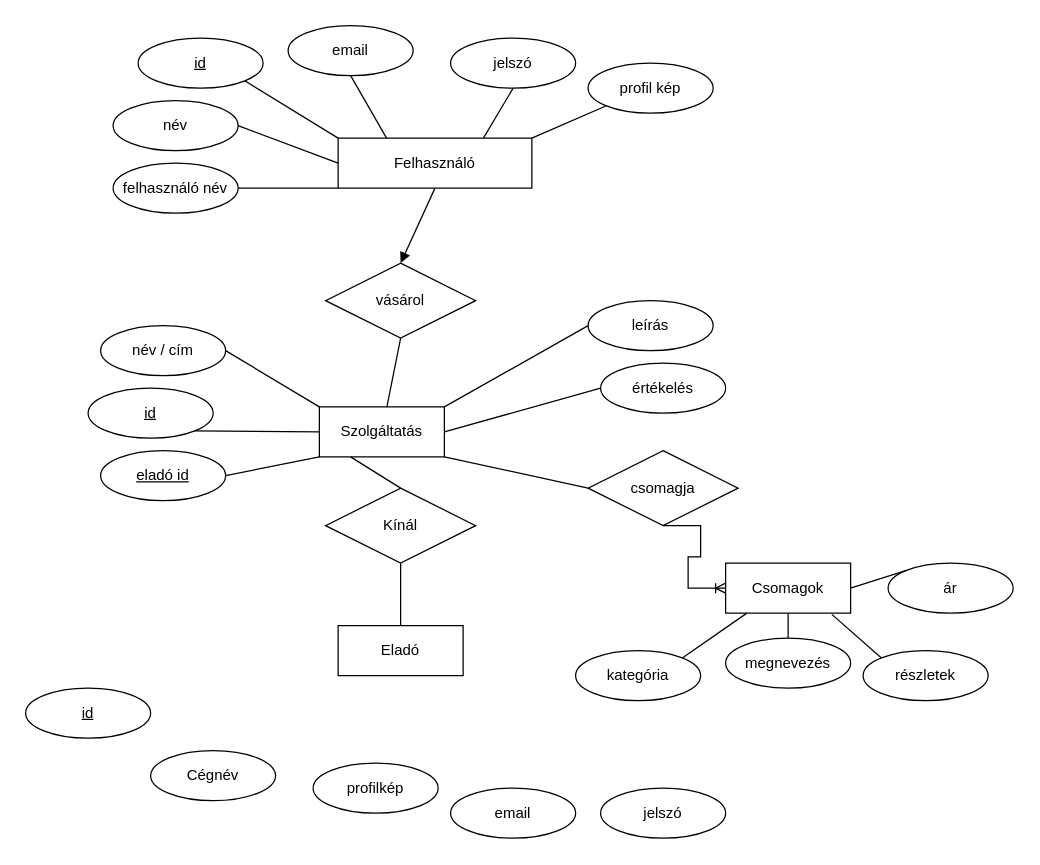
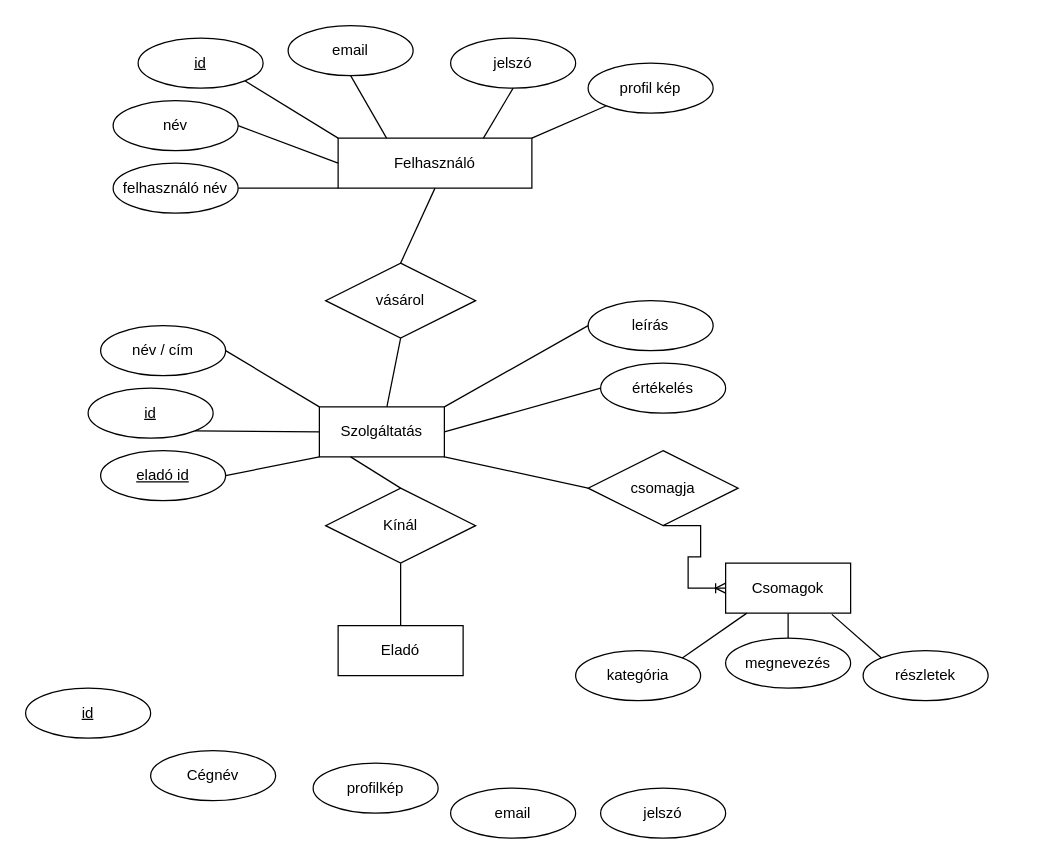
  <mxCell id="0" />
  <mxCell id="1" parent="0" />
  <mxCell id="2" value="Felhasználó" style="whiteSpace=wrap;html=1;align=center;" vertex="1" parent="1"><mxGeometry x="270" y="110" width="155" height="40" as="geometry" /></mxCell>
  <mxCell id="3" value="&lt;div&gt;név&lt;/div&gt;" style="ellipse;whiteSpace=wrap;html=1;align=center;" vertex="1" parent="1"><mxGeometry x="90" y="80" width="100" height="40" as="geometry" /></mxCell>
  <mxCell id="4" value="profil kép" style="ellipse;whiteSpace=wrap;html=1;align=center;" vertex="1" parent="1"><mxGeometry x="470" y="50" width="100" height="40" as="geometry" /></mxCell>
  <mxCell id="5" value="id" style="ellipse;whiteSpace=wrap;html=1;align=center;fontStyle=4;" vertex="1" parent="1"><mxGeometry x="110" y="30" width="100" height="40" as="geometry" /></mxCell>
  <mxCell id="6" value="felhasználó név" style="ellipse;whiteSpace=wrap;html=1;align=center;" vertex="1" parent="1"><mxGeometry x="90" y="130" width="100" height="40" as="geometry" /></mxCell>
  <mxCell id="7" value="&lt;div&gt;email&lt;/div&gt;" style="ellipse;whiteSpace=wrap;html=1;align=center;" vertex="1" parent="1"><mxGeometry x="230" y="20" width="100" height="40" as="geometry" /></mxCell>
  <mxCell id="8" value="jelszó" style="ellipse;whiteSpace=wrap;html=1;align=center;" vertex="1" parent="1"><mxGeometry x="360" y="30" width="100" height="40" as="geometry" /></mxCell>
  <mxCell id="9" value="" style="endArrow=none;html=1;rounded=0;exitX=1;exitY=0.5;exitDx=0;exitDy=0;entryX=0;entryY=0.5;entryDx=0;entryDy=0;entryPerimeter=0;" edge="1" parent="1" source="3" target="2"><mxGeometry relative="1" as="geometry"><mxPoint x="310" y="320" as="sourcePoint" /><mxPoint x="470" y="320" as="targetPoint" /></mxGeometry></mxCell>
  <mxCell id="10" value="" style="endArrow=none;html=1;rounded=0;entryX=0;entryY=1;entryDx=0;entryDy=0;exitX=1;exitY=0.5;exitDx=0;exitDy=0;" edge="1" parent="1" source="6" target="2"><mxGeometry relative="1" as="geometry"><mxPoint x="180" y="120" as="sourcePoint" /><mxPoint x="290" y="250" as="targetPoint" /></mxGeometry></mxCell>
  <mxCell id="11" value="" style="endArrow=none;html=1;rounded=0;exitX=1;exitY=1;exitDx=0;exitDy=0;entryX=0;entryY=0;entryDx=0;entryDy=0;" edge="1" parent="1" source="5" target="2"><mxGeometry relative="1" as="geometry"><mxPoint x="180" y="80" as="sourcePoint" /><mxPoint x="310" y="200" as="targetPoint" /></mxGeometry></mxCell>
  <mxCell id="12" value="" style="endArrow=none;html=1;rounded=0;exitX=0.5;exitY=1;exitDx=0;exitDy=0;entryX=0.25;entryY=0;entryDx=0;entryDy=0;" edge="1" parent="1" source="7" target="2"><mxGeometry relative="1" as="geometry"><mxPoint x="190" y="90" as="sourcePoint" /><mxPoint x="320" y="210" as="targetPoint" /></mxGeometry></mxCell>
  <mxCell id="13" value="" style="endArrow=none;html=1;rounded=0;exitX=0.5;exitY=1;exitDx=0;exitDy=0;entryX=0.75;entryY=0;entryDx=0;entryDy=0;" edge="1" parent="1" source="8" target="2"><mxGeometry relative="1" as="geometry"><mxPoint x="200" y="100" as="sourcePoint" /><mxPoint x="330" y="220" as="targetPoint" /></mxGeometry></mxCell>
  <mxCell id="14" value="" style="endArrow=none;html=1;rounded=0;exitX=1;exitY=0;exitDx=0;exitDy=0;entryX=0;entryY=1;entryDx=0;entryDy=0;" edge="1" parent="1" source="2" target="4"><mxGeometry relative="1" as="geometry"><mxPoint x="210" y="110" as="sourcePoint" /><mxPoint x="340" y="230" as="targetPoint" /></mxGeometry></mxCell>
  <mxCell id="15" value="Szolgáltatás" style="whiteSpace=wrap;html=1;align=center;" vertex="1" parent="1"><mxGeometry x="255" y="325" width="100" height="40" as="geometry" /></mxCell>
  <mxCell id="16" value="vásárol" style="shape=rhombus;perimeter=rhombusPerimeter;whiteSpace=wrap;html=1;align=center;" vertex="1" parent="1"><mxGeometry x="260" y="210" width="120" height="60" as="geometry" /></mxCell>
- <mxCell id="17" value="" style="endArrow=block;html=1;rounded=0;exitX=0.5;exitY=1;exitDx=0;exitDy=0;entryX=0.5;entryY=0;entryDx=0;entryDy=0;" edge="1" parent="1" source="2" target="16"><mxGeometry relative="1" as="geometry"><mxPoint x="220" y="120" as="sourcePoint" /><mxPoint x="350" y="240" as="targetPoint" /></mxGeometry></mxCell>
+ <mxCell id="17" value="" style="endArrow=none;html=1;rounded=0;exitX=0.5;exitY=1;exitDx=0;exitDy=0;entryX=0.5;entryY=0;entryDx=0;entryDy=0;" edge="1" parent="1" source="2" target="16"><mxGeometry relative="1" as="geometry"><mxPoint x="220" y="120" as="sourcePoint" /><mxPoint x="350" y="240" as="targetPoint" /></mxGeometry></mxCell>
  <mxCell id="18" value="név / cím" style="ellipse;whiteSpace=wrap;html=1;align=center;" vertex="1" parent="1"><mxGeometry x="80" y="260" width="100" height="40" as="geometry" /></mxCell>
  <mxCell id="19" value="leírás" style="ellipse;whiteSpace=wrap;html=1;align=center;" vertex="1" parent="1"><mxGeometry x="470" y="240" width="100" height="40" as="geometry" /></mxCell>
  <mxCell id="20" value="értékelés" style="ellipse;whiteSpace=wrap;html=1;align=center;" vertex="1" parent="1"><mxGeometry x="480" y="290" width="100" height="40" as="geometry" /></mxCell>
  <mxCell id="21" value="id" style="ellipse;whiteSpace=wrap;html=1;align=center;fontStyle=4;" vertex="1" parent="1"><mxGeometry x="70" y="310" width="100" height="40" as="geometry" /></mxCell>
  <mxCell id="22" value="eladó id" style="ellipse;whiteSpace=wrap;html=1;align=center;fontStyle=4;" vertex="1" parent="1"><mxGeometry x="80" y="360" width="100" height="40" as="geometry" /></mxCell>
  <mxCell id="23" value="" style="endArrow=none;html=1;rounded=0;entryX=1;entryY=0.5;entryDx=0;entryDy=0;exitX=0;exitY=0;exitDx=0;exitDy=0;" edge="1" parent="1" source="15" target="18"><mxGeometry relative="1" as="geometry"><mxPoint x="480" y="290" as="sourcePoint" /><mxPoint x="640" y="290" as="targetPoint" /></mxGeometry></mxCell>
  <mxCell id="24" value="" style="endArrow=none;html=1;rounded=0;entryX=0;entryY=0.5;entryDx=0;entryDy=0;exitX=1;exitY=0;exitDx=0;exitDy=0;" edge="1" parent="1" source="15" target="19"><mxGeometry relative="1" as="geometry"><mxPoint x="490" y="300" as="sourcePoint" /><mxPoint x="650" y="300" as="targetPoint" /></mxGeometry></mxCell>
  <mxCell id="25" value="" style="endArrow=none;html=1;rounded=0;entryX=0;entryY=0.5;entryDx=0;entryDy=0;exitX=1;exitY=0.5;exitDx=0;exitDy=0;" edge="1" parent="1" source="15" target="20"><mxGeometry relative="1" as="geometry"><mxPoint x="500" y="310" as="sourcePoint" /><mxPoint x="660" y="310" as="targetPoint" /></mxGeometry></mxCell>
  <mxCell id="26" value="" style="endArrow=none;html=1;rounded=0;entryX=1;entryY=1;entryDx=0;entryDy=0;exitX=0;exitY=0.5;exitDx=0;exitDy=0;" edge="1" parent="1" source="15" target="21"><mxGeometry relative="1" as="geometry"><mxPoint x="510" y="320" as="sourcePoint" /><mxPoint x="650" y="300" as="targetPoint" /></mxGeometry></mxCell>
  <mxCell id="27" value="" style="endArrow=none;html=1;rounded=0;entryX=1;entryY=0.5;entryDx=0;entryDy=0;exitX=0;exitY=1;exitDx=0;exitDy=0;" edge="1" parent="1" source="15" target="22"><mxGeometry relative="1" as="geometry"><mxPoint x="520" y="330" as="sourcePoint" /><mxPoint x="680" y="330" as="targetPoint" /></mxGeometry></mxCell>
  <mxCell id="28" value="Csomagok" style="whiteSpace=wrap;html=1;align=center;" vertex="1" parent="1"><mxGeometry x="580" y="450" width="100" height="40" as="geometry" /></mxCell>
  <mxCell id="29" value="kategória" style="ellipse;whiteSpace=wrap;html=1;align=center;" vertex="1" parent="1"><mxGeometry x="460" y="520" width="100" height="40" as="geometry" /></mxCell>
  <mxCell id="30" value="megnevezés" style="ellipse;whiteSpace=wrap;html=1;align=center;" vertex="1" parent="1"><mxGeometry x="580" y="510" width="100" height="40" as="geometry" /></mxCell>
  <mxCell id="31" value="részletek" style="ellipse;whiteSpace=wrap;html=1;align=center;" vertex="1" parent="1"><mxGeometry x="690" y="520" width="100" height="40" as="geometry" /></mxCell>
- <mxCell id="32" value="ár" style="ellipse;whiteSpace=wrap;html=1;align=center;" vertex="1" parent="1"><mxGeometry x="710" y="450" width="100" height="40" as="geometry" /></mxCell>
- <mxCell id="33" value="" style="endArrow=none;html=1;rounded=0;exitX=0;exitY=0;exitDx=0;exitDy=0;entryX=1;entryY=0.5;entryDx=0;entryDy=0;" edge="1" parent="1" source="32" target="28"><mxGeometry relative="1" as="geometry"><mxPoint x="530" y="340" as="sourcePoint" /><mxPoint x="690" y="340" as="targetPoint" /></mxGeometry></mxCell>
  <mxCell id="34" value="" style="endArrow=none;html=1;rounded=0;entryX=0;entryY=0;entryDx=0;entryDy=0;exitX=0.85;exitY=1.025;exitDx=0;exitDy=0;exitPerimeter=0;" edge="1" parent="1" source="28" target="31"><mxGeometry relative="1" as="geometry"><mxPoint x="540" y="350" as="sourcePoint" /><mxPoint x="700" y="350" as="targetPoint" /></mxGeometry></mxCell>
  <mxCell id="35" value="" style="endArrow=none;html=1;rounded=0;entryX=0.5;entryY=0;entryDx=0;entryDy=0;exitX=0.5;exitY=1;exitDx=0;exitDy=0;" edge="1" parent="1" source="28" target="30"><mxGeometry relative="1" as="geometry"><mxPoint x="550" y="360" as="sourcePoint" /><mxPoint x="710" y="360" as="targetPoint" /></mxGeometry></mxCell>
  <mxCell id="36" value="" style="endArrow=none;html=1;rounded=0;exitX=1;exitY=0;exitDx=0;exitDy=0;entryX=0.17;entryY=1;entryDx=0;entryDy=0;entryPerimeter=0;" edge="1" parent="1" source="29" target="28"><mxGeometry relative="1" as="geometry"><mxPoint x="560" y="370" as="sourcePoint" /><mxPoint x="720" y="370" as="targetPoint" /></mxGeometry></mxCell>
  <mxCell id="37" value="csomagja" style="shape=rhombus;perimeter=rhombusPerimeter;whiteSpace=wrap;html=1;align=center;" vertex="1" parent="1"><mxGeometry x="470" y="360" width="120" height="60" as="geometry" /></mxCell>
  <mxCell id="38" value="" style="endArrow=none;html=1;rounded=0;exitX=1;exitY=1;exitDx=0;exitDy=0;entryX=0;entryY=0.5;entryDx=0;entryDy=0;" edge="1" parent="1" source="15" target="37"><mxGeometry relative="1" as="geometry"><mxPoint x="570" y="380" as="sourcePoint" /><mxPoint x="730" y="380" as="targetPoint" /></mxGeometry></mxCell>
  <mxCell id="39" value="" style="edgeStyle=entityRelationEdgeStyle;fontSize=12;html=1;endArrow=ERoneToMany;rounded=0;exitX=0.5;exitY=1;exitDx=0;exitDy=0;entryX=0;entryY=0.5;entryDx=0;entryDy=0;" edge="1" parent="1" source="37" target="28"><mxGeometry width="100" height="100" relative="1" as="geometry"><mxPoint x="340" y="340" as="sourcePoint" /><mxPoint x="440" y="240" as="targetPoint" /></mxGeometry></mxCell>
  <mxCell id="40" value="Eladó" style="whiteSpace=wrap;html=1;align=center;" vertex="1" parent="1"><mxGeometry x="270" y="500" width="100" height="40" as="geometry" /></mxCell>
  <mxCell id="41" value="Kínál" style="shape=rhombus;perimeter=rhombusPerimeter;whiteSpace=wrap;html=1;align=center;" vertex="1" parent="1"><mxGeometry x="260" y="390" width="120" height="60" as="geometry" /></mxCell>
  <mxCell id="42" value="" style="endArrow=none;html=1;rounded=0;exitX=0.5;exitY=1;exitDx=0;exitDy=0;" edge="1" parent="1" source="16" target="15"><mxGeometry relative="1" as="geometry"><mxPoint x="580" y="390" as="sourcePoint" /><mxPoint x="740" y="390" as="targetPoint" /></mxGeometry></mxCell>
  <mxCell id="43" value="" style="endArrow=none;html=1;rounded=0;exitX=0.25;exitY=1;exitDx=0;exitDy=0;entryX=0.5;entryY=0;entryDx=0;entryDy=0;" edge="1" parent="1" source="15" target="41"><mxGeometry relative="1" as="geometry"><mxPoint x="590" y="400" as="sourcePoint" /><mxPoint x="750" y="400" as="targetPoint" /></mxGeometry></mxCell>
  <mxCell id="44" value="" style="endArrow=none;html=1;rounded=0;exitX=0.5;exitY=1;exitDx=0;exitDy=0;entryX=0.5;entryY=0;entryDx=0;entryDy=0;" edge="1" parent="1" source="41" target="40"><mxGeometry relative="1" as="geometry"><mxPoint x="600" y="410" as="sourcePoint" /><mxPoint x="760" y="410" as="targetPoint" /></mxGeometry></mxCell>
  <mxCell id="45" value="Cégnév" style="ellipse;whiteSpace=wrap;html=1;align=center;" vertex="1" parent="1"><mxGeometry x="120" y="600" width="100" height="40" as="geometry" /></mxCell>
  <mxCell id="46" value="&lt;div&gt;profilkép&lt;/div&gt;" style="ellipse;whiteSpace=wrap;html=1;align=center;" vertex="1" parent="1"><mxGeometry x="250" y="610" width="100" height="40" as="geometry" /></mxCell>
  <mxCell id="47" value="id" style="ellipse;whiteSpace=wrap;html=1;align=center;fontStyle=4;" vertex="1" parent="1"><mxGeometry x="20" y="550" width="100" height="40" as="geometry" /></mxCell>
  <mxCell id="48" value="email" style="ellipse;whiteSpace=wrap;html=1;align=center;" vertex="1" parent="1"><mxGeometry x="360" y="630" width="100" height="40" as="geometry" /></mxCell>
  <mxCell id="49" value="jelszó" style="ellipse;whiteSpace=wrap;html=1;align=center;" vertex="1" parent="1"><mxGeometry x="480" y="630" width="100" height="40" as="geometry" /></mxCell>
